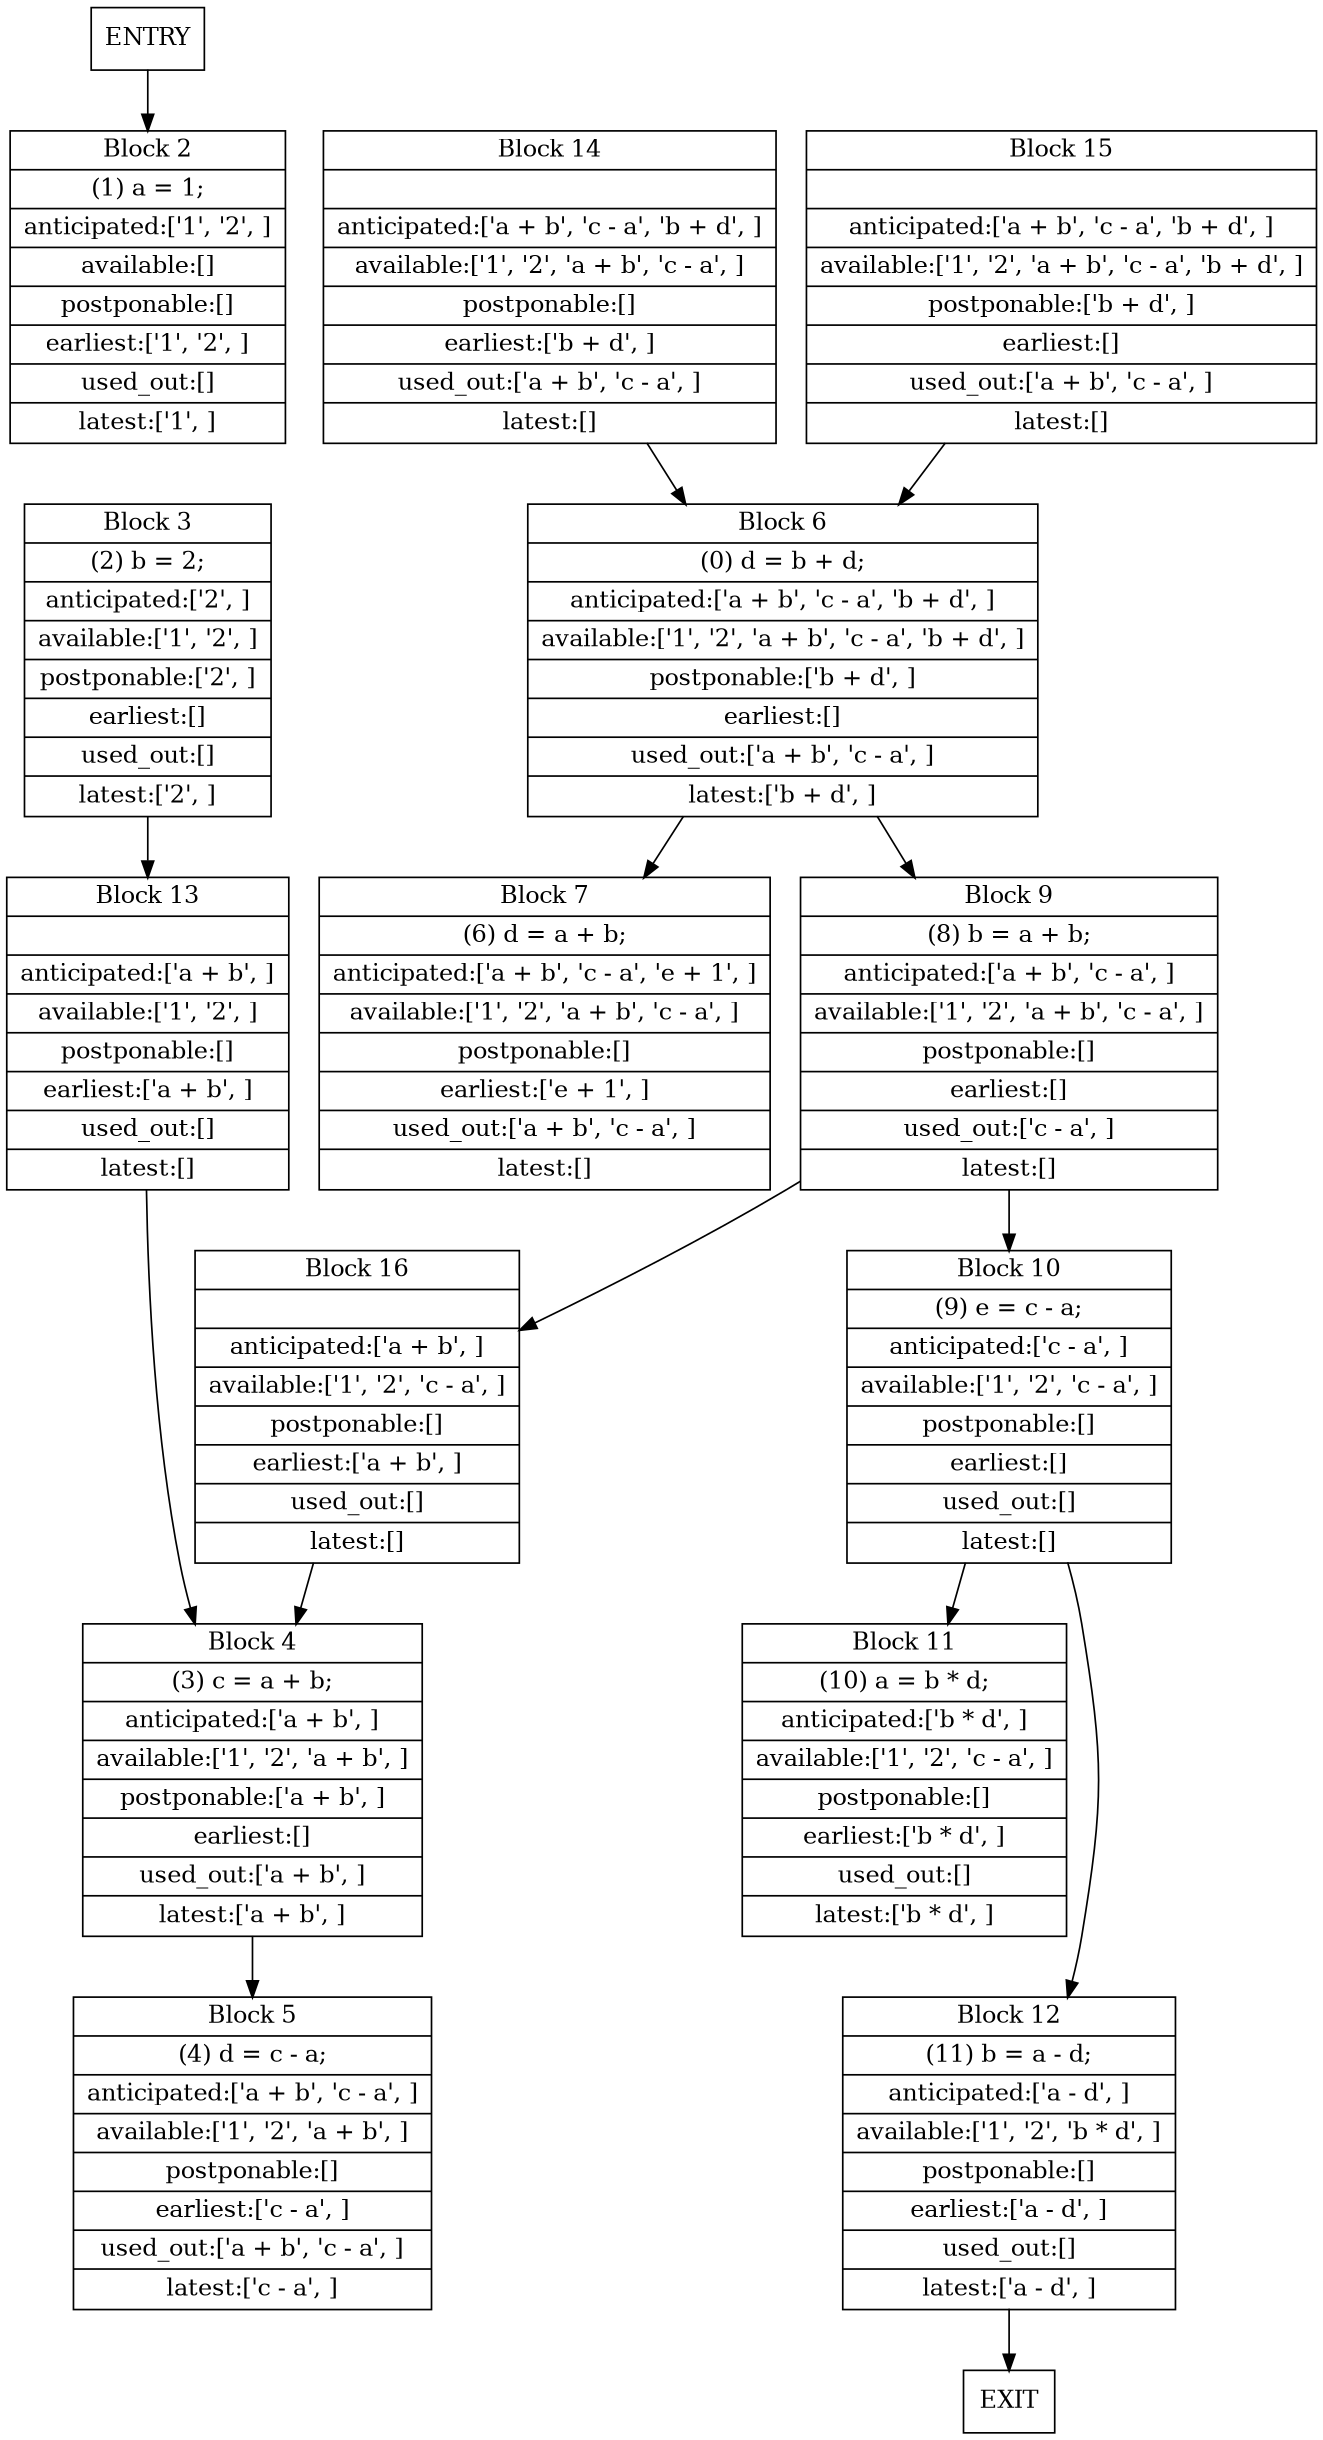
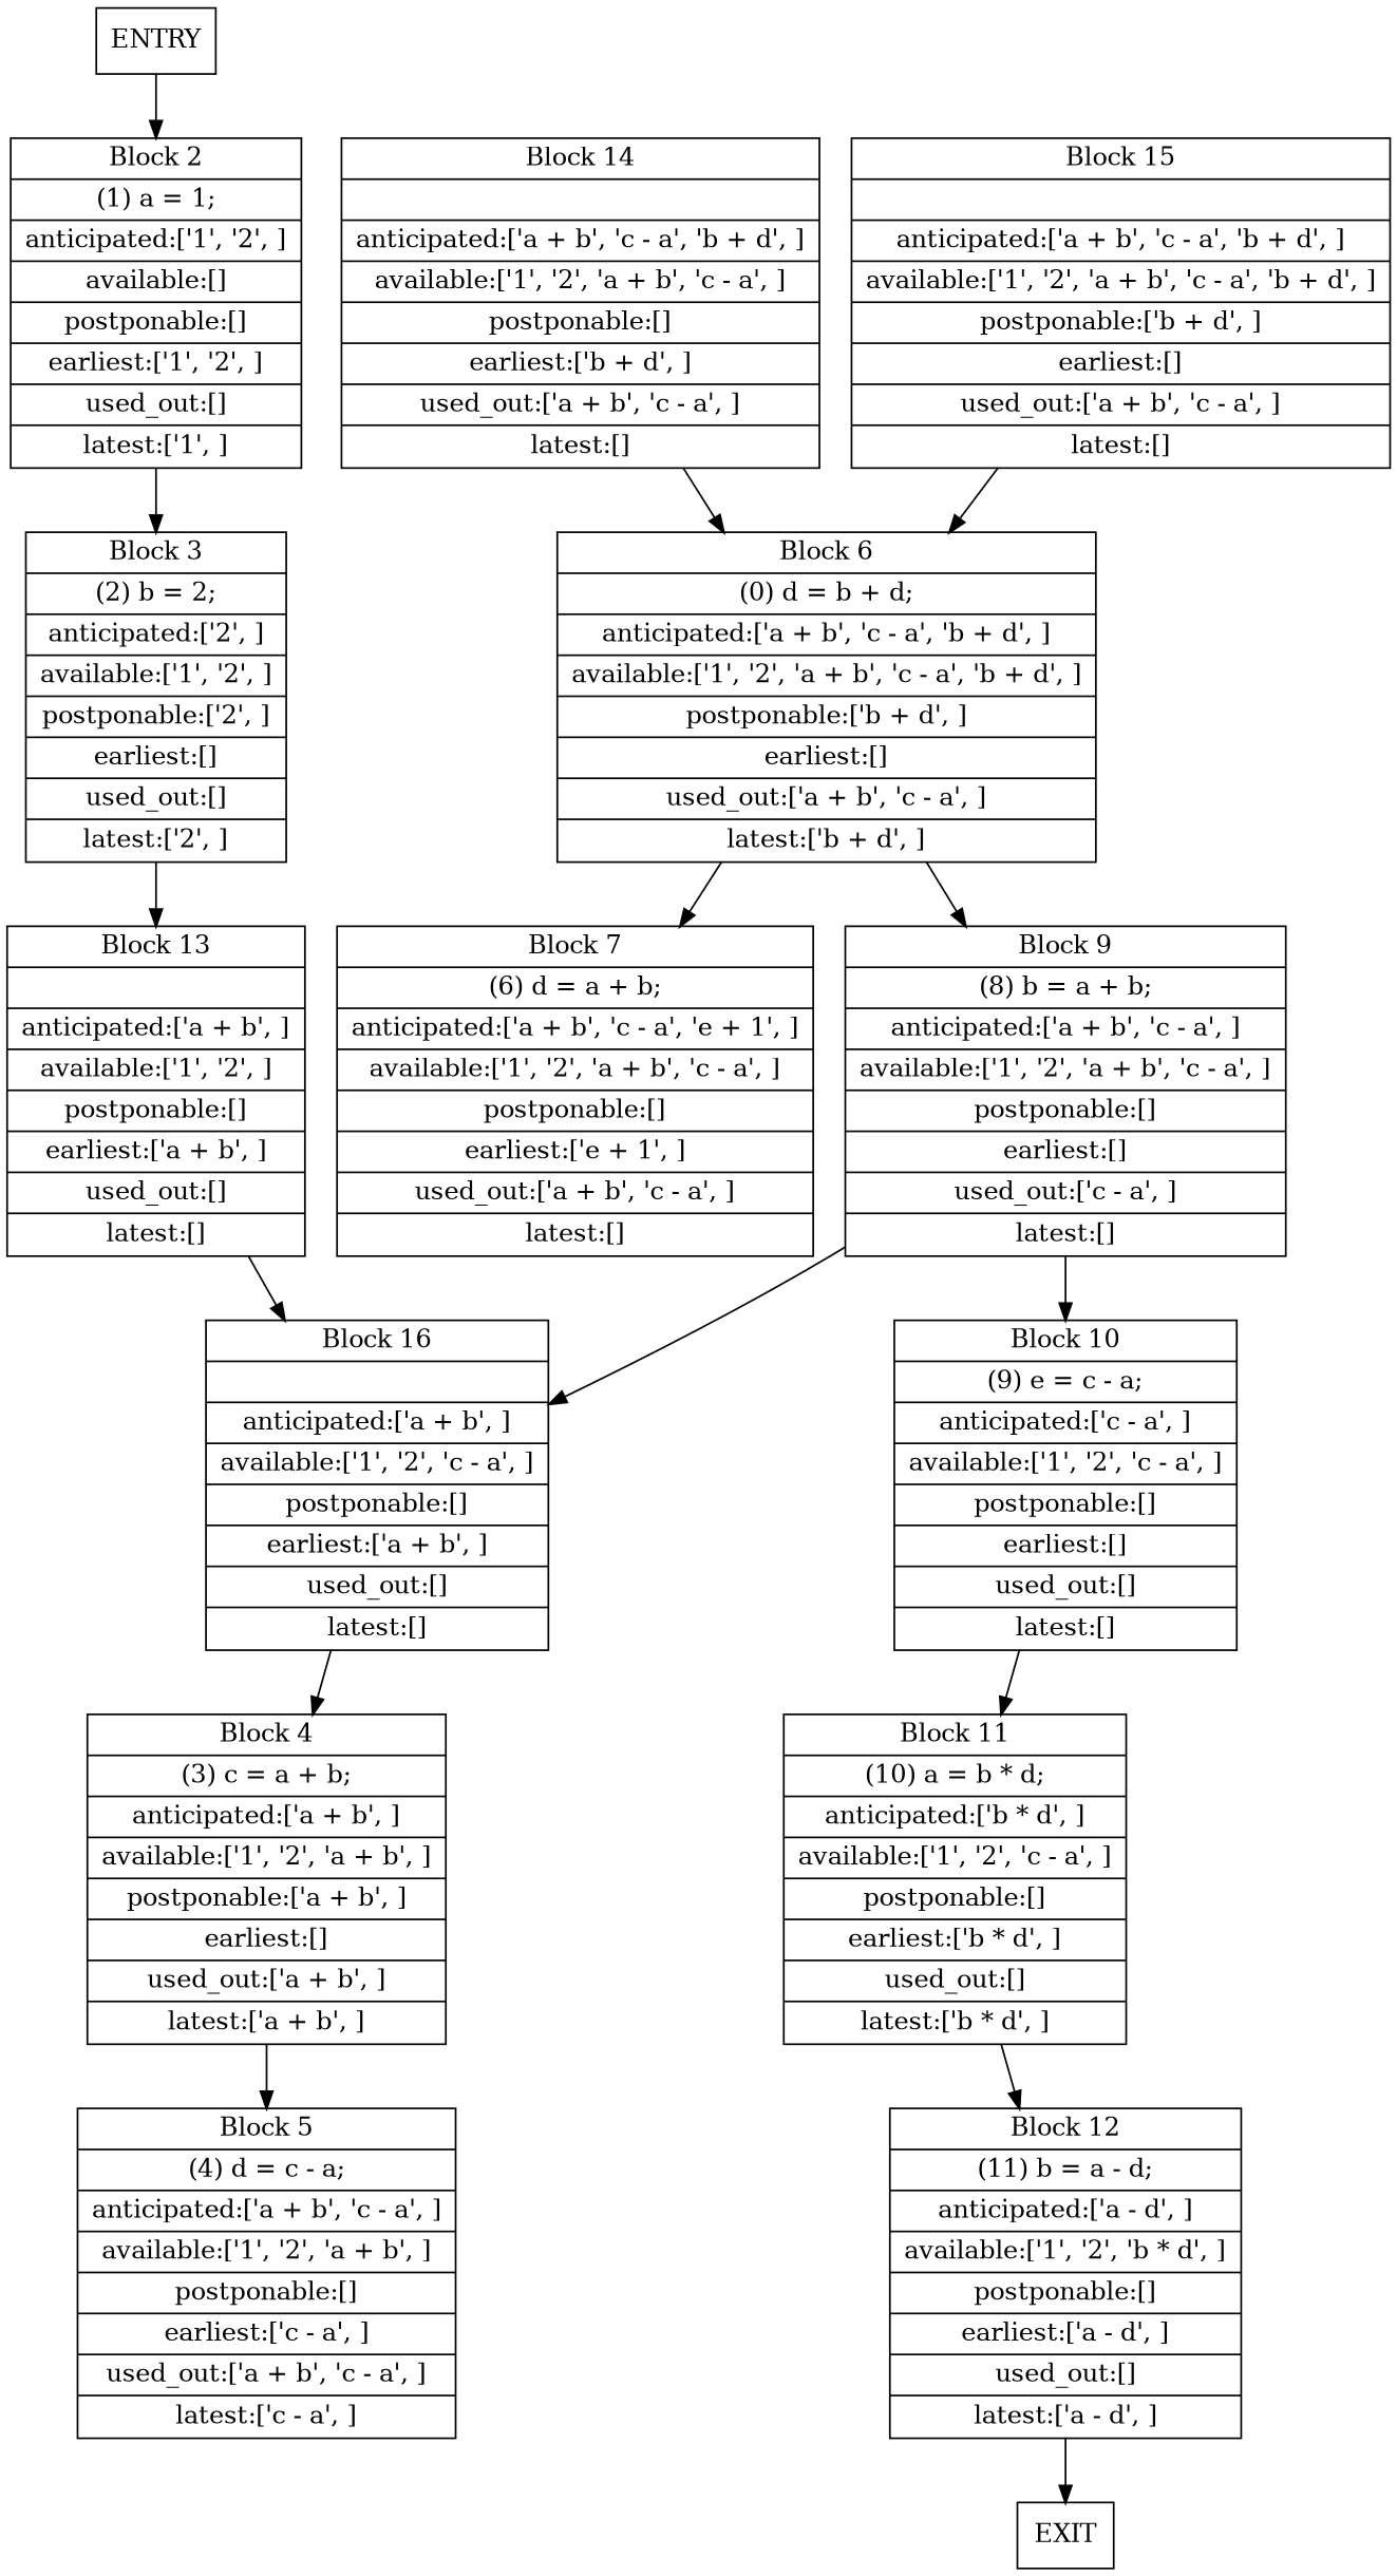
  digraph {
    node [shape=record]
    n1 [label=ENTRY]
    n2 [label=<{Block 2|(1) a = 1;|anticipated:['1', '2', ]|available:[]|postponable:[]|earliest:['1', '2', ]|used_out:[]|latest:['1', ]}>]
    n3 [label=<{Block 3|(2) b = 2;|anticipated:['2', ]|available:['1', '2', ]|postponable:['2', ]|earliest:[]|used_out:[]|latest:['2', ]}>]
    n4 [label=EXIT]
    n5 [label=<{Block 13||anticipated:['a + b', ]|available:['1', '2', ]|postponable:[]|earliest:['a + b', ]|used_out:[]|latest:[]}>]
    n6 [label=<{Block 4|(3) c = a + b;|anticipated:['a + b', ]|available:['1', '2', 'a + b', ]|postponable:['a + b', ]|earliest:[]|used_out:['a + b', ]|latest:['a + b', ]}>]
    n7 [label=<{Block 5|(4) d = c - a;|anticipated:['a + b', 'c - a', ]|available:['1', '2', 'a + b', ]|postponable:[]|earliest:['c - a', ]|used_out:['a + b', 'c - a', ]|latest:['c - a', ]}>]
    n8 [label=<{Block 14||anticipated:['a + b', 'c - a', 'b + d', ]|available:['1', '2', 'a + b', 'c - a', ]|postponable:[]|earliest:['b + d', ]|used_out:['a + b', 'c - a', ]|latest:[]}>]
    n9 [label=<{Block 6|(0) d = b + d;|anticipated:['a + b', 'c - a', 'b + d', ]|available:['1', '2', 'a + b', 'c - a', 'b + d', ]|postponable:['b + d', ]|earliest:[]|used_out:['a + b', 'c - a', ]|latest:['b + d', ]}>]
    n10 [label=<{Block 7|(6) d = a + b;|anticipated:['a + b', 'c - a', 'e + 1', ]|available:['1', '2', 'a + b', 'c - a', ]|postponable:[]|earliest:['e + 1', ]|used_out:['a + b', 'c - a', ]|latest:[]}>]
    n11 [label=<{Block 9|(8) b = a + b;|anticipated:['a + b', 'c - a', ]|available:['1', '2', 'a + b', 'c - a', ]|postponable:[]|earliest:[]|used_out:['c - a', ]|latest:[]}>]
    n12 [label=<{Block 10|(9) e = c - a;|anticipated:['c - a', ]|available:['1', '2', 'c - a', ]|postponable:[]|earliest:[]|used_out:[]|latest:[]}>]
    n13 [label=<{Block 16||anticipated:['a + b', ]|available:['1', '2', 'c - a', ]|postponable:[]|earliest:['a + b', ]|used_out:[]|latest:[]}>]
    n14 [label=<{Block 15||anticipated:['a + b', 'c - a', 'b + d', ]|available:['1', '2', 'a + b', 'c - a', 'b + d', ]|postponable:['b + d', ]|earliest:[]|used_out:['a + b', 'c - a', ]|latest:[]}>]
    n15 [label=<{Block 11|(10) a = b * d;|anticipated:['b * d', ]|available:['1', '2', 'c - a', ]|postponable:[]|earliest:['b * d', ]|used_out:[]|latest:['b * d', ]}>]
    n16 [label=<{Block 12|(11) b = a - d;|anticipated:['a - d', ]|available:['1', '2', 'b * d', ]|postponable:[]|earliest:['a - d', ]|used_out:[]|latest:['a - d', ]}>]
    n1 -> n2
+   n2 -> n3
    n3 -> n5
-   n5 -> n6
+   n5 -> n13
    n6 -> n7
    n8 -> n9
    n9 -> n10
    n9 -> n11
    n11 -> n12
    n11 -> n13
    n12 -> n15
    n13 -> n6
    n14 -> n9
-   n12 -> n16
+   n15 -> n16
    n16 -> n4
  }
